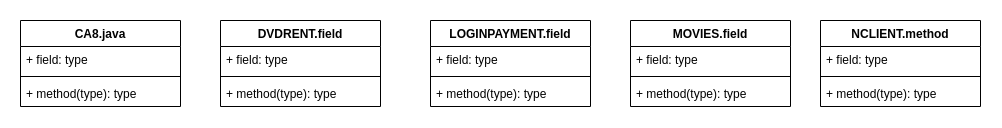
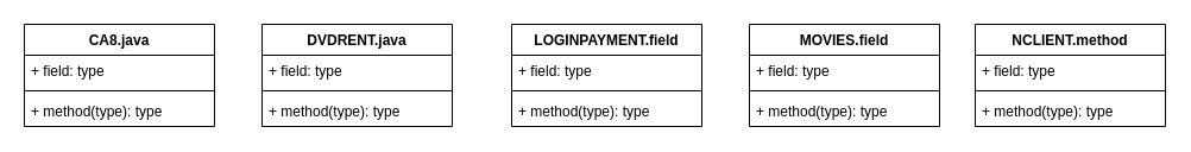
  <mxCell id="0" />
  <mxCell id="1" parent="0" />
  <mxCell id="2" value="CA8.java" style="swimlane;fontStyle=1;align=center;verticalAlign=top;childLayout=stackLayout;horizontal=1;startSize=26;horizontalStack=0;resizeParent=1;resizeParentMax=0;resizeLast=0;collapsible=1;marginBottom=0;" vertex="1" parent="1"><mxGeometry x="20" y="20" width="160" height="86" as="geometry" /></mxCell>
  <mxCell id="3" value="+ field: type" style="text;strokeColor=none;fillColor=none;align=left;verticalAlign=top;spacingLeft=4;spacingRight=4;overflow=hidden;rotatable=0;points=[[0,0.5],[1,0.5]];portConstraint=eastwest;" vertex="1" parent="2"><mxGeometry y="26" width="160" height="26" as="geometry" /></mxCell>
  <mxCell id="4" value="" style="line;strokeWidth=1;fillColor=none;align=left;verticalAlign=middle;spacingTop=-1;spacingLeft=3;spacingRight=3;rotatable=0;labelPosition=right;points=[];portConstraint=eastwest;" vertex="1" parent="2"><mxGeometry y="52" width="160" height="8" as="geometry" /></mxCell>
  <mxCell id="5" value="+ method(type): type" style="text;strokeColor=none;fillColor=none;align=left;verticalAlign=top;spacingLeft=4;spacingRight=4;overflow=hidden;rotatable=0;points=[[0,0.5],[1,0.5]];portConstraint=eastwest;" vertex="1" parent="2"><mxGeometry y="60" width="160" height="26" as="geometry" /></mxCell>
- <mxCell id="6" value="DVDRENT.field&#10;" style="swimlane;fontStyle=1;align=center;verticalAlign=top;childLayout=stackLayout;horizontal=1;startSize=26;horizontalStack=0;resizeParent=1;resizeParentMax=0;resizeLast=0;collapsible=1;marginBottom=0;" vertex="1" parent="1"><mxGeometry x="220" y="20" width="160" height="86" as="geometry" /></mxCell>
+ <mxCell id="6" value="DVDRENT.java&#10;" style="swimlane;fontStyle=1;align=center;verticalAlign=top;childLayout=stackLayout;horizontal=1;startSize=26;horizontalStack=0;resizeParent=1;resizeParentMax=0;resizeLast=0;collapsible=1;marginBottom=0;" vertex="1" parent="1"><mxGeometry x="220" y="20" width="160" height="86" as="geometry" /></mxCell>
  <mxCell id="7" value="+ field: type" style="text;strokeColor=none;fillColor=none;align=left;verticalAlign=top;spacingLeft=4;spacingRight=4;overflow=hidden;rotatable=0;points=[[0,0.5],[1,0.5]];portConstraint=eastwest;" vertex="1" parent="6"><mxGeometry y="26" width="160" height="26" as="geometry" /></mxCell>
  <mxCell id="8" value="" style="line;strokeWidth=1;fillColor=none;align=left;verticalAlign=middle;spacingTop=-1;spacingLeft=3;spacingRight=3;rotatable=0;labelPosition=right;points=[];portConstraint=eastwest;" vertex="1" parent="6"><mxGeometry y="52" width="160" height="8" as="geometry" /></mxCell>
  <mxCell id="9" value="+ method(type): type" style="text;strokeColor=none;fillColor=none;align=left;verticalAlign=top;spacingLeft=4;spacingRight=4;overflow=hidden;rotatable=0;points=[[0,0.5],[1,0.5]];portConstraint=eastwest;" vertex="1" parent="6"><mxGeometry y="60" width="160" height="26" as="geometry" /></mxCell>
  <mxCell id="10" value="LOGINPAYMENT.field" style="swimlane;fontStyle=1;align=center;verticalAlign=top;childLayout=stackLayout;horizontal=1;startSize=26;horizontalStack=0;resizeParent=1;resizeParentMax=0;resizeLast=0;collapsible=1;marginBottom=0;" vertex="1" parent="1"><mxGeometry x="430" y="20" width="160" height="86" as="geometry" /></mxCell>
  <mxCell id="11" value="+ field: type" style="text;strokeColor=none;fillColor=none;align=left;verticalAlign=top;spacingLeft=4;spacingRight=4;overflow=hidden;rotatable=0;points=[[0,0.5],[1,0.5]];portConstraint=eastwest;" vertex="1" parent="10"><mxGeometry y="26" width="160" height="26" as="geometry" /></mxCell>
  <mxCell id="12" value="" style="line;strokeWidth=1;fillColor=none;align=left;verticalAlign=middle;spacingTop=-1;spacingLeft=3;spacingRight=3;rotatable=0;labelPosition=right;points=[];portConstraint=eastwest;" vertex="1" parent="10"><mxGeometry y="52" width="160" height="8" as="geometry" /></mxCell>
  <mxCell id="13" value="+ method(type): type" style="text;strokeColor=none;fillColor=none;align=left;verticalAlign=top;spacingLeft=4;spacingRight=4;overflow=hidden;rotatable=0;points=[[0,0.5],[1,0.5]];portConstraint=eastwest;" vertex="1" parent="10"><mxGeometry y="60" width="160" height="26" as="geometry" /></mxCell>
  <mxCell id="14" value="MOVIES.field" style="swimlane;fontStyle=1;align=center;verticalAlign=top;childLayout=stackLayout;horizontal=1;startSize=26;horizontalStack=0;resizeParent=1;resizeParentMax=0;resizeLast=0;collapsible=1;marginBottom=0;" vertex="1" parent="1"><mxGeometry x="630" y="20" width="160" height="86" as="geometry" /></mxCell>
  <mxCell id="15" value="+ field: type" style="text;strokeColor=none;fillColor=none;align=left;verticalAlign=top;spacingLeft=4;spacingRight=4;overflow=hidden;rotatable=0;points=[[0,0.5],[1,0.5]];portConstraint=eastwest;" vertex="1" parent="14"><mxGeometry y="26" width="160" height="26" as="geometry" /></mxCell>
  <mxCell id="16" value="" style="line;strokeWidth=1;fillColor=none;align=left;verticalAlign=middle;spacingTop=-1;spacingLeft=3;spacingRight=3;rotatable=0;labelPosition=right;points=[];portConstraint=eastwest;" vertex="1" parent="14"><mxGeometry y="52" width="160" height="8" as="geometry" /></mxCell>
  <mxCell id="17" value="+ method(type): type" style="text;strokeColor=none;fillColor=none;align=left;verticalAlign=top;spacingLeft=4;spacingRight=4;overflow=hidden;rotatable=0;points=[[0,0.5],[1,0.5]];portConstraint=eastwest;" vertex="1" parent="14"><mxGeometry y="60" width="160" height="26" as="geometry" /></mxCell>
  <mxCell id="18" value="NCLIENT.method" style="swimlane;fontStyle=1;align=center;verticalAlign=top;childLayout=stackLayout;horizontal=1;startSize=26;horizontalStack=0;resizeParent=1;resizeParentMax=0;resizeLast=0;collapsible=1;marginBottom=0;" vertex="1" parent="1"><mxGeometry x="820" y="20" width="160" height="86" as="geometry" /></mxCell>
  <mxCell id="19" value="+ field: type" style="text;strokeColor=none;fillColor=none;align=left;verticalAlign=top;spacingLeft=4;spacingRight=4;overflow=hidden;rotatable=0;points=[[0,0.5],[1,0.5]];portConstraint=eastwest;" vertex="1" parent="18"><mxGeometry y="26" width="160" height="26" as="geometry" /></mxCell>
  <mxCell id="20" value="" style="line;strokeWidth=1;fillColor=none;align=left;verticalAlign=middle;spacingTop=-1;spacingLeft=3;spacingRight=3;rotatable=0;labelPosition=right;points=[];portConstraint=eastwest;" vertex="1" parent="18"><mxGeometry y="52" width="160" height="8" as="geometry" /></mxCell>
  <mxCell id="21" value="+ method(type): type" style="text;strokeColor=none;fillColor=none;align=left;verticalAlign=top;spacingLeft=4;spacingRight=4;overflow=hidden;rotatable=0;points=[[0,0.5],[1,0.5]];portConstraint=eastwest;" vertex="1" parent="18"><mxGeometry y="60" width="160" height="26" as="geometry" /></mxCell>
